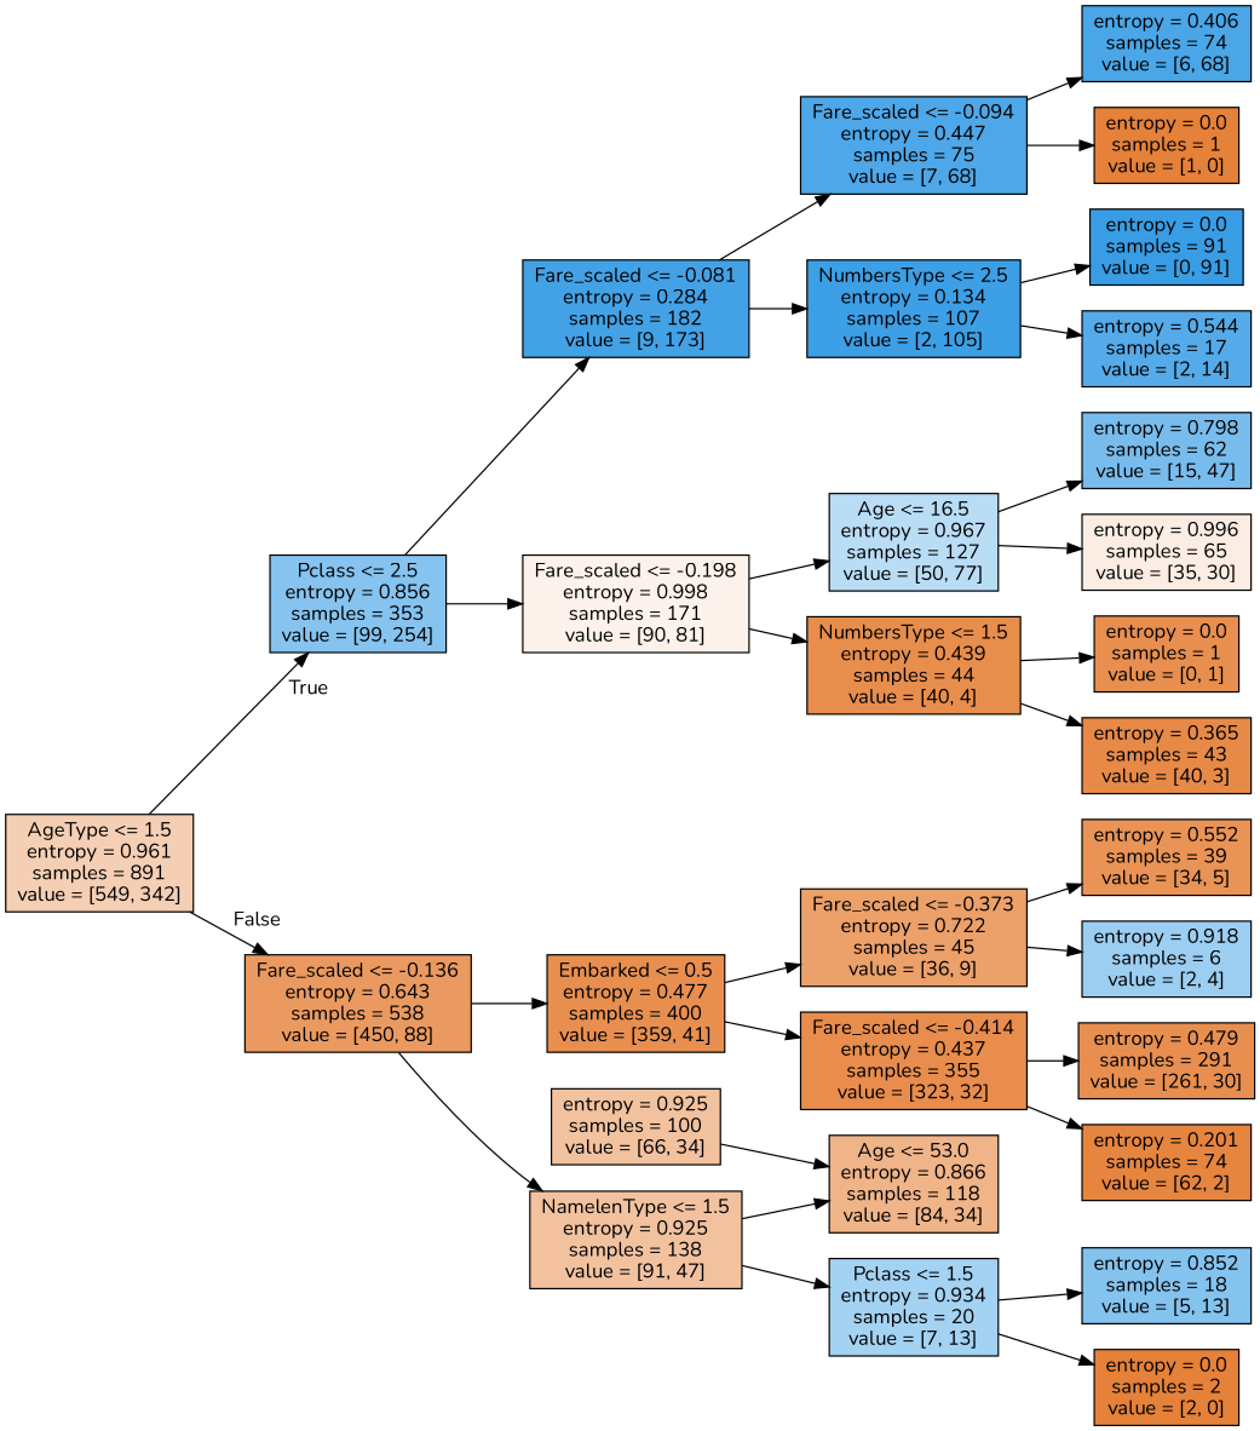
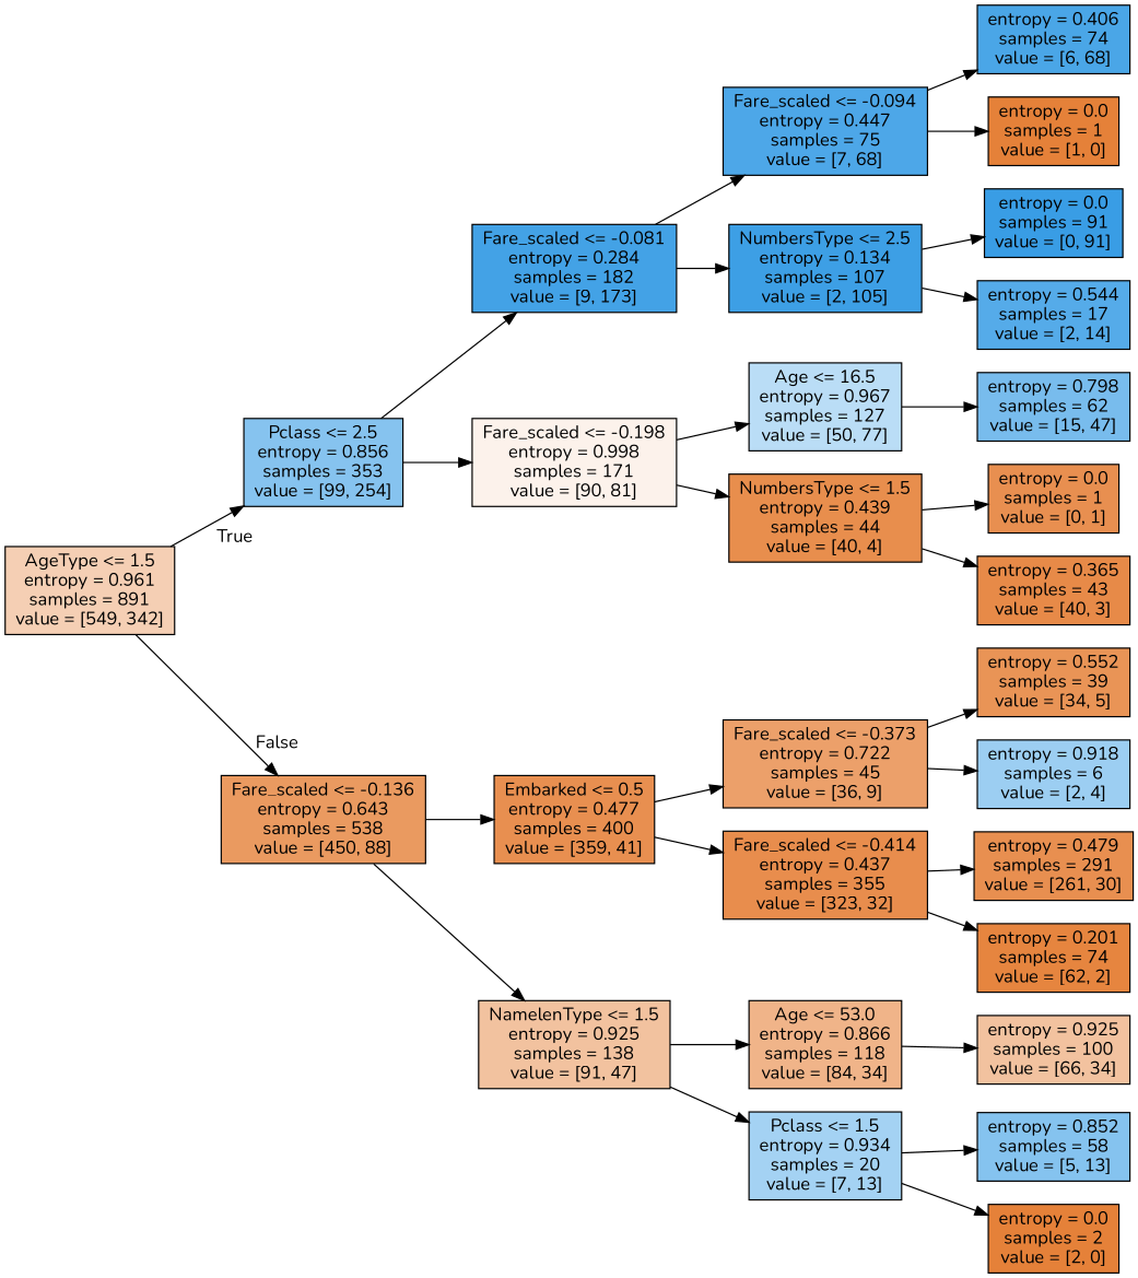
  digraph {
    fontname=Nunito
    rankdir=LR
    node [color=black fillcolor="#e88f50" fontname=Nunito shape=box style=filled]
    edge [fontname=Nunito]
    n1 [fillcolor="#f5cfb4" label="AgeType <= 1.5\nentropy = 0.961\nsamples = 891\nvalue = [549, 342]"]
    n2 [fillcolor="#86c3ef" label="Pclass <= 2.5\nentropy = 0.856\nsamples = 353\nvalue = [99, 254]"]
    n3 [fillcolor="#ea9a60" label="Fare_scaled <= -0.136\nentropy = 0.643\nsamples = 538\nvalue = [450, 88]"]
    n4 [fillcolor="#43a2e6" label="Fare_scaled <= -0.081\nentropy = 0.284\nsamples = 182\nvalue = [9, 173]"]
    n5 [fillcolor="#fcf2eb" label="Fare_scaled <= -0.198\nentropy = 0.998\nsamples = 171\nvalue = [90, 81]"]
    n6 [label="Embarked <= 0.5\nentropy = 0.477\nsamples = 400\nvalue = [359, 41]"]
    n7 [fillcolor="#f2c29f" label="NamelenType <= 1.5\nentropy = 0.925\nsamples = 138\nvalue = [91, 47]"]
    n8 [fillcolor="#4da7e8" label="Fare_scaled <= -0.094\nentropy = 0.447\nsamples = 75\nvalue = [7, 68]"]
    n9 [fillcolor="#3d9fe5" label="NumbersType <= 2.5\nentropy = 0.134\nsamples = 107\nvalue = [2, 105]"]
    n10 [fillcolor="#baddf6" label="Age <= 16.5\nentropy = 0.967\nsamples = 127\nvalue = [50, 77]"]
    n11 [fillcolor="#e88e4d" label="NumbersType <= 1.5\nentropy = 0.439\nsamples = 44\nvalue = [40, 4]"]
    n12 [fillcolor="#4aa6e7" label="entropy = 0.406\nsamples = 74\nvalue = [6, 68]"]
    n13 [fillcolor="#e58139" label="entropy = 0.0\nsamples = 1\nvalue = [1, 0]"]
    n14 [fillcolor="#399de5" label="entropy = 0.0\nsamples = 91\nvalue = [0, 91]"]
    n15 [fillcolor="#55abe9" label="entropy = 0.544\nsamples = 17\nvalue = [2, 14]"]
    n16 [fillcolor="#78bced" label="entropy = 0.798\nsamples = 62\nvalue = [15, 47]"]
-   n17 [fillcolor="#fbede3" label="entropy = 0.996\nsamples = 65\nvalue = [35, 30]"]
    n18 [label="entropy = 0.0\nsamples = 1\nvalue = [0, 1]"]
    n19 [fillcolor="#e78a48" label="entropy = 0.365\nsamples = 43\nvalue = [40, 3]"]
    n20 [fillcolor="#eca06a" label="Fare_scaled <= -0.373\nentropy = 0.722\nsamples = 45\nvalue = [36, 9]"]
    n21 [fillcolor="#e88d4d" label="Fare_scaled <= -0.414\nentropy = 0.437\nsamples = 355\nvalue = [323, 32]"]
    n22 [fillcolor="#f0b489" label="Age <= 53.0\nentropy = 0.866\nsamples = 118\nvalue = [84, 34]"]
    n23 [fillcolor="#a4d2f3" label="Pclass <= 1.5\nentropy = 0.934\nsamples = 20\nvalue = [7, 13]"]
    n24 [fillcolor="#e99456" label="entropy = 0.552\nsamples = 39\nvalue = [34, 5]"]
    n25 [fillcolor="#9ccef2" label="entropy = 0.918\nsamples = 6\nvalue = [2, 4]"]
    n26 [label="entropy = 0.479\nsamples = 291\nvalue = [261, 30]"]
    n27 [fillcolor="#e6853f" label="entropy = 0.201\nsamples = 74\nvalue = [62, 2]"]
    n28 [fillcolor="#f2c29f" label="entropy = 0.925\nsamples = 100\nvalue = [66, 34]"]
-   n29 [fillcolor="#85c3ef" label="entropy = 0.852\nsamples = 18\nvalue = [5, 13]"]
+   n29 [fillcolor="#85c3ef" label="entropy = 0.852\nsamples = 58\nvalue = [5, 13]"]
    n30 [fillcolor="#e58139" label="entropy = 0.0\nsamples = 2\nvalue = [2, 0]"]
    n1 -> n2 [headlabel=True labelangle=45 labeldistance=2.5]
    n1 -> n3 [headlabel=False labelangle=-45 labeldistance=2.5]
    n2 -> n4
    n2 -> n5
    n3 -> n6
    n3 -> n7
    n4 -> n8
    n4 -> n9
    n5 -> n10
    n5 -> n11
    n6 -> n20
    n6 -> n21
    n7 -> n22
    n7 -> n23
    n8 -> n12
    n8 -> n13
    n9 -> n14
    n9 -> n15
    n10 -> n16
-   n10 -> n17
    n11 -> n18
    n11 -> n19
    n20 -> n24
    n20 -> n25
    n21 -> n26
    n21 -> n27
-   n28 -> n22
+   n22 -> n28
    n23 -> n29
    n23 -> n30
  }
